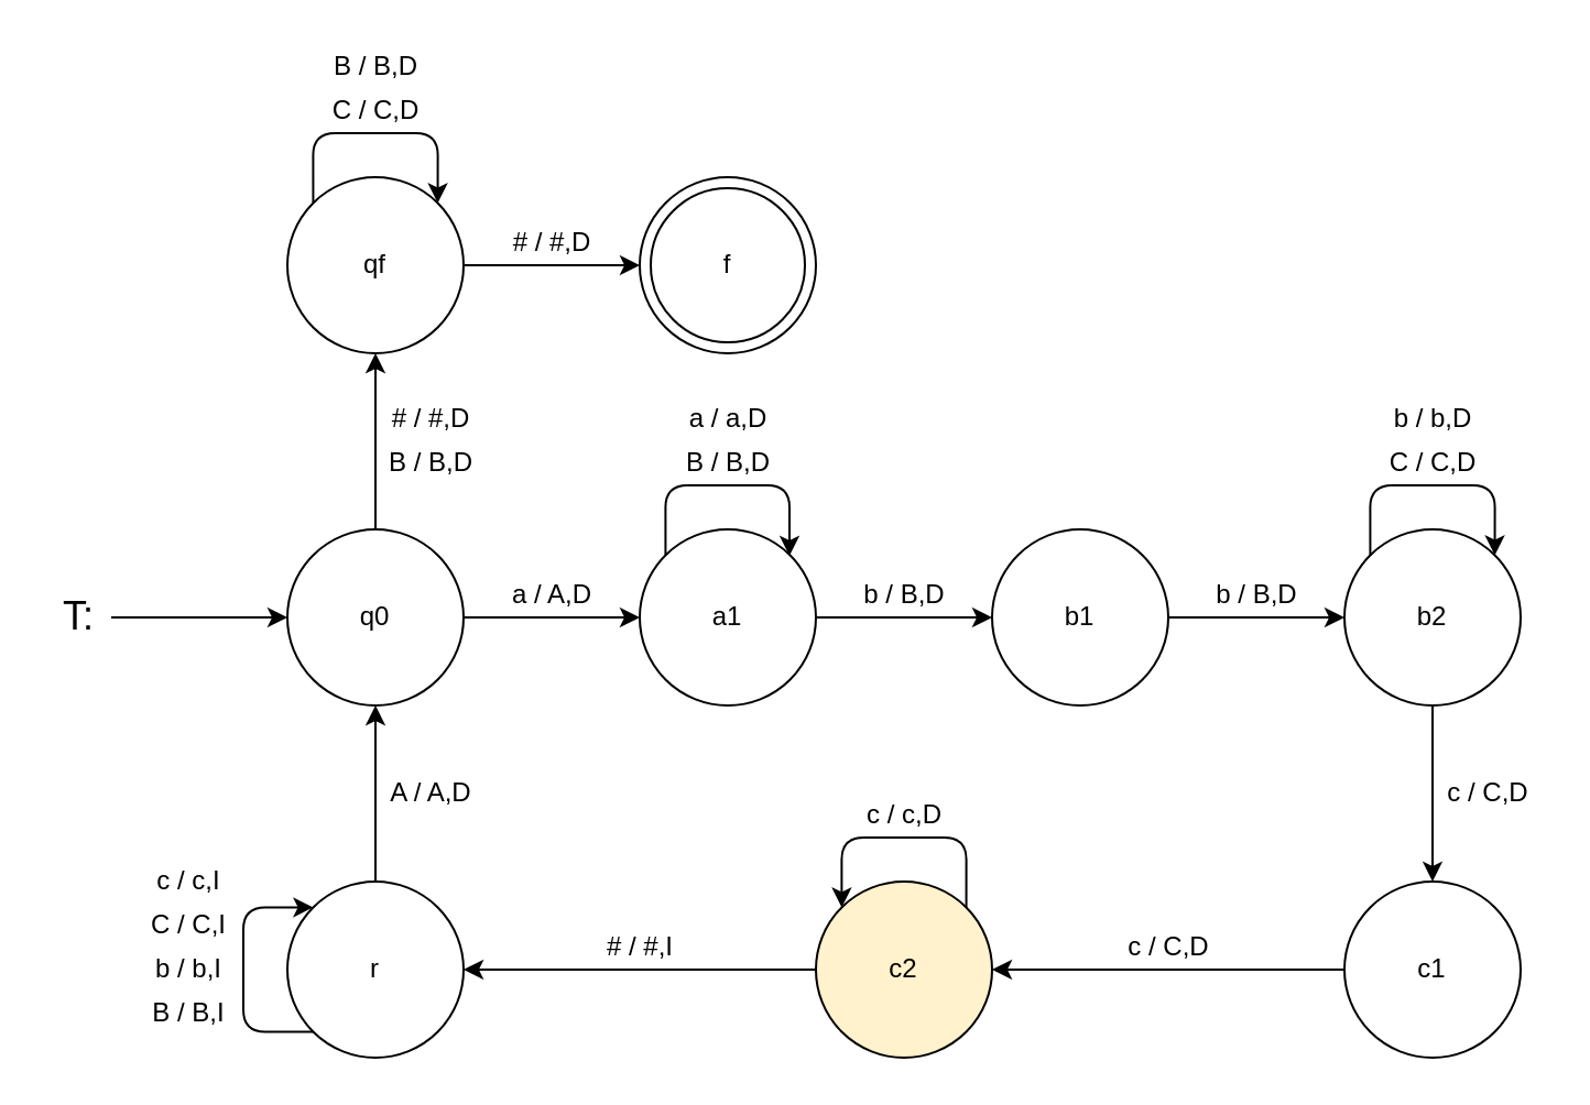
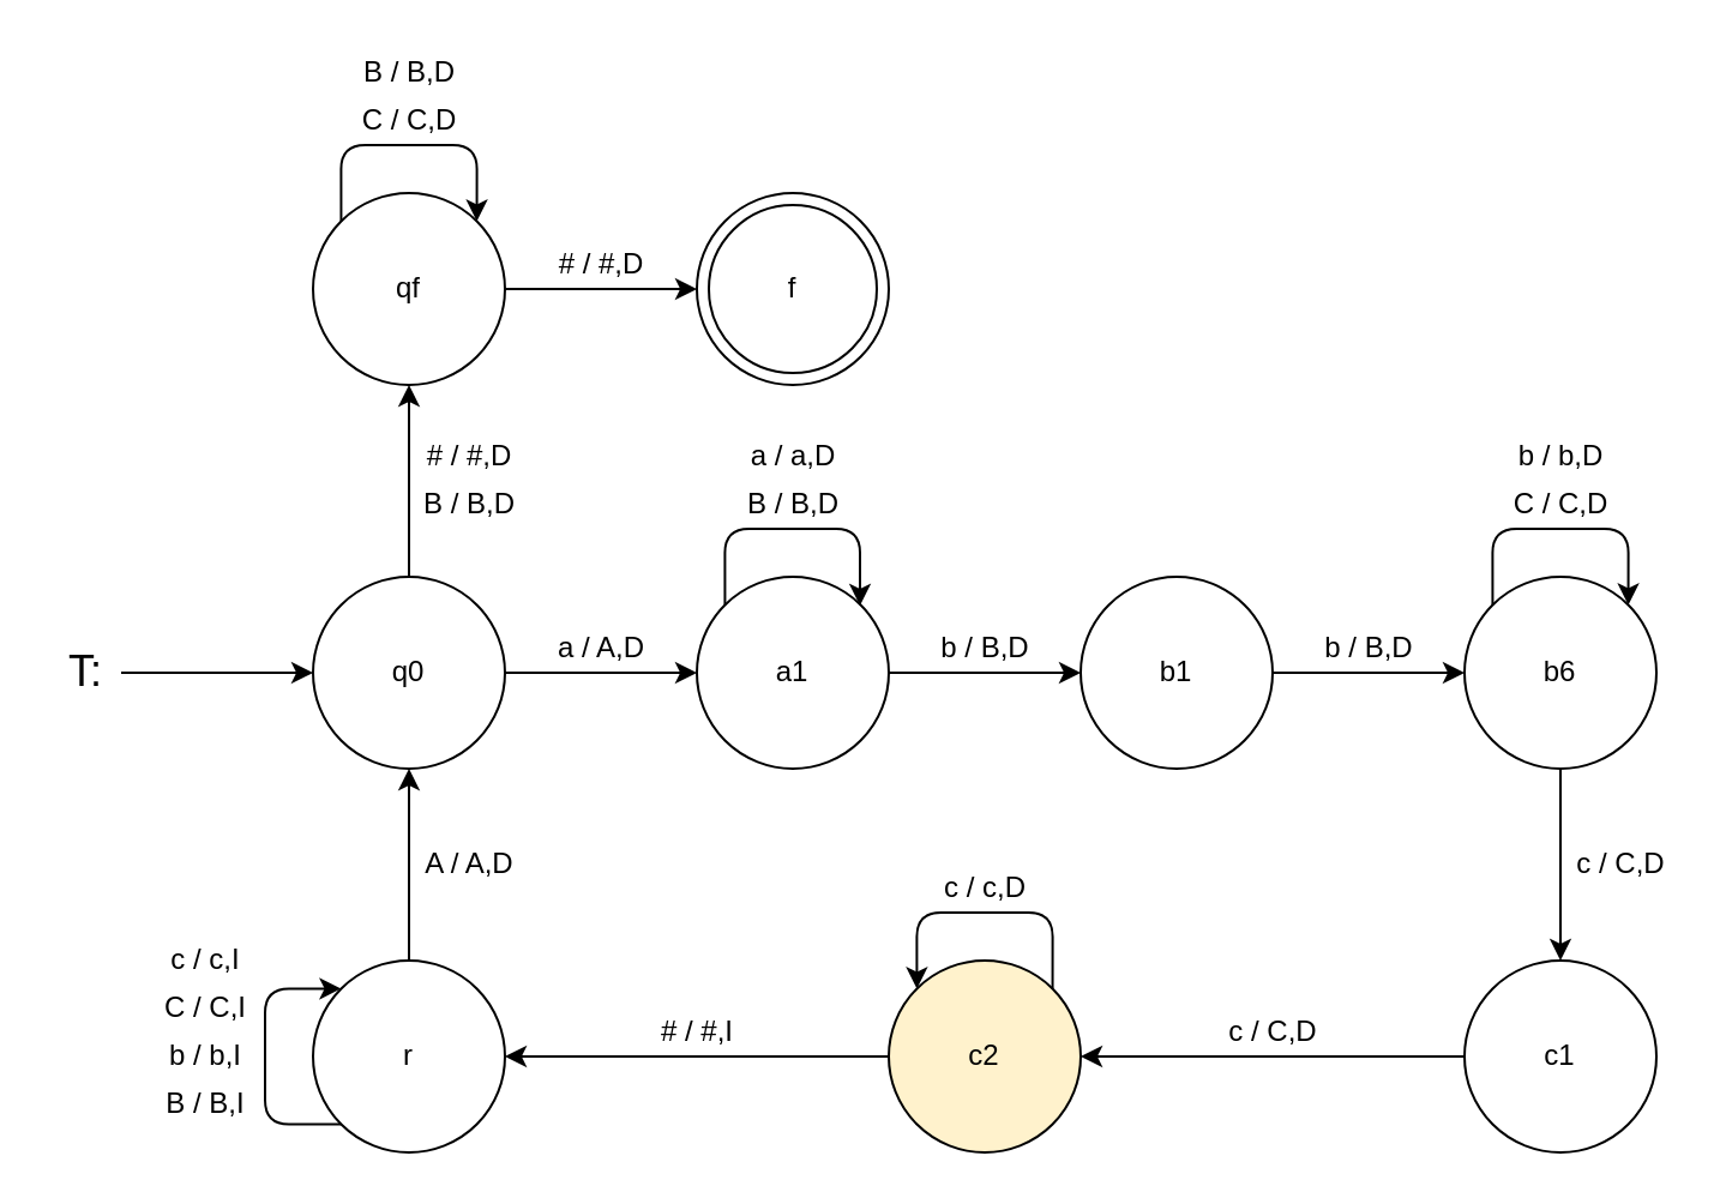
  <mxCell id="0" />
  <mxCell id="1" parent="0" />
  <mxCell id="2" value="&lt;font style=&quot;font-size: 18px&quot;&gt;T:&lt;/font&gt;" style="text;html=1;align=center;verticalAlign=middle;resizable=0;points=[];autosize=1;" parent="1" vertex="1"><mxGeometry x="20" y="270" width="30" height="20" as="geometry" /></mxCell>
  <mxCell id="3" value="q0" style="ellipse;whiteSpace=wrap;html=1;aspect=fixed;" parent="1" vertex="1"><mxGeometry x="130" y="240" width="80" height="80" as="geometry" /></mxCell>
  <mxCell id="4" value="" style="endArrow=classic;html=1;edgeStyle=orthogonalEdgeStyle;entryX=0;entryY=0.5;entryDx=0;entryDy=0;" parent="1" target="3" edge="1"><mxGeometry width="50" height="50" relative="1" as="geometry"><mxPoint x="50" y="280" as="sourcePoint" /><mxPoint x="140.45" y="250" as="targetPoint" /><Array as="points"><mxPoint x="90" y="280" /><mxPoint x="130" y="280" /></Array></mxGeometry></mxCell>
  <mxCell id="5" value="" style="endArrow=classic;html=1;edgeStyle=orthogonalEdgeStyle;entryX=0;entryY=0.5;entryDx=0;entryDy=0;exitX=1;exitY=0.5;exitDx=0;exitDy=0;" parent="1" source="3" target="11" edge="1"><mxGeometry width="50" height="50" relative="1" as="geometry"><mxPoint x="230" y="290" as="sourcePoint" /><mxPoint x="270" y="300" as="targetPoint" /><Array as="points" /></mxGeometry></mxCell>
  <mxCell id="6" value="a / A,D" style="text;html=1;align=center;verticalAlign=middle;resizable=0;points=[];autosize=1;" parent="1" vertex="1"><mxGeometry x="225" y="260" width="50" height="20" as="geometry" /></mxCell>
  <mxCell id="7" value="" style="ellipse;whiteSpace=wrap;html=1;aspect=fixed;" vertex="1" parent="1"><mxGeometry x="290" y="80" width="80" height="80" as="geometry" /></mxCell>
  <mxCell id="8" value="" style="endArrow=classic;html=1;exitX=0.5;exitY=0;exitDx=0;exitDy=0;entryX=0.5;entryY=1;entryDx=0;entryDy=0;" edge="1" parent="1" source="3" target="39"><mxGeometry width="50" height="50" relative="1" as="geometry"><mxPoint x="270" y="230" as="sourcePoint" /><mxPoint x="170" y="160" as="targetPoint" /></mxGeometry></mxCell>
  <mxCell id="9" value="# / #,D" style="text;html=1;align=center;verticalAlign=middle;resizable=0;points=[];autosize=1;" vertex="1" parent="1"><mxGeometry x="170" y="180" width="50" height="20" as="geometry" /></mxCell>
  <mxCell id="10" value="f" style="ellipse;whiteSpace=wrap;html=1;aspect=fixed;" vertex="1" parent="1"><mxGeometry x="295" y="85" width="70" height="70" as="geometry" /></mxCell>
  <mxCell id="11" value="a1" style="ellipse;whiteSpace=wrap;html=1;aspect=fixed;" vertex="1" parent="1"><mxGeometry x="290" y="240" width="80" height="80" as="geometry" /></mxCell>
  <mxCell id="12" value="" style="endArrow=classic;html=1;edgeStyle=orthogonalEdgeStyle;exitX=0;exitY=0;exitDx=0;exitDy=0;" edge="1" parent="1" source="11"><mxGeometry width="50" height="50" relative="1" as="geometry"><mxPoint x="290" y="210" as="sourcePoint" /><mxPoint x="358" y="252" as="targetPoint" /><Array as="points"><mxPoint x="302" y="220" /></Array></mxGeometry></mxCell>
  <mxCell id="13" value="a / a,D" style="text;html=1;align=center;verticalAlign=middle;resizable=0;points=[];autosize=1;" vertex="1" parent="1"><mxGeometry x="305" y="180" width="50" height="20" as="geometry" /></mxCell>
  <mxCell id="14" value="b1" style="ellipse;whiteSpace=wrap;html=1;aspect=fixed;" vertex="1" parent="1"><mxGeometry x="450" y="240" width="80" height="80" as="geometry" /></mxCell>
  <mxCell id="15" value="" style="endArrow=classic;html=1;edgeStyle=orthogonalEdgeStyle;entryX=0;entryY=0.5;entryDx=0;entryDy=0;exitX=1;exitY=0.5;exitDx=0;exitDy=0;" edge="1" parent="1" source="11" target="14"><mxGeometry width="50" height="50" relative="1" as="geometry"><mxPoint x="380" y="290" as="sourcePoint" /><mxPoint x="460" y="290" as="targetPoint" /><Array as="points" /></mxGeometry></mxCell>
  <mxCell id="16" value="b / B,D" style="text;html=1;align=center;verticalAlign=middle;resizable=0;points=[];autosize=1;" vertex="1" parent="1"><mxGeometry x="385" y="260" width="50" height="20" as="geometry" /></mxCell>
  <mxCell id="17" value="b / B,D" style="text;html=1;align=center;verticalAlign=middle;resizable=0;points=[];autosize=1;" vertex="1" parent="1"><mxGeometry x="545" y="260" width="50" height="20" as="geometry" /></mxCell>
- <mxCell id="18" value="b2" style="ellipse;whiteSpace=wrap;html=1;aspect=fixed;" vertex="1" parent="1"><mxGeometry x="610" y="240" width="80" height="80" as="geometry" /></mxCell>
+ <mxCell id="18" value="b6" style="ellipse;whiteSpace=wrap;html=1;aspect=fixed;" vertex="1" parent="1"><mxGeometry x="610" y="240" width="80" height="80" as="geometry" /></mxCell>
  <mxCell id="19" value="" style="endArrow=classic;html=1;edgeStyle=orthogonalEdgeStyle;exitX=1;exitY=0.5;exitDx=0;exitDy=0;entryX=0;entryY=0.5;entryDx=0;entryDy=0;" edge="1" parent="1" source="14" target="18"><mxGeometry width="50" height="50" relative="1" as="geometry"><mxPoint x="553.396" y="331.716" as="sourcePoint" /><mxPoint x="609.964" y="331.716" as="targetPoint" /><Array as="points"><mxPoint x="580" y="280" /><mxPoint x="580" y="280" /></Array></mxGeometry></mxCell>
  <mxCell id="20" value="c1" style="ellipse;whiteSpace=wrap;html=1;aspect=fixed;" vertex="1" parent="1"><mxGeometry x="610" y="400" width="80" height="80" as="geometry" /></mxCell>
  <mxCell id="21" value="b / b,D" style="text;html=1;align=center;verticalAlign=middle;resizable=0;points=[];autosize=1;" vertex="1" parent="1"><mxGeometry x="625" y="180" width="50" height="20" as="geometry" /></mxCell>
  <mxCell id="22" value="" style="endArrow=classic;html=1;edgeStyle=orthogonalEdgeStyle;exitX=0;exitY=0;exitDx=0;exitDy=0;entryX=1;entryY=0;entryDx=0;entryDy=0;" edge="1" parent="1" source="18" target="18"><mxGeometry width="50" height="50" relative="1" as="geometry"><mxPoint x="621.856" y="239.716" as="sourcePoint" /><mxPoint x="678.14" y="240" as="targetPoint" /><Array as="points"><mxPoint x="622" y="220" /><mxPoint x="678" y="220" /></Array></mxGeometry></mxCell>
  <mxCell id="23" value="" style="endArrow=classic;html=1;edgeStyle=orthogonalEdgeStyle;entryX=0.5;entryY=0;entryDx=0;entryDy=0;exitX=0.5;exitY=1;exitDx=0;exitDy=0;" edge="1" parent="1" source="18" target="20"><mxGeometry width="50" height="50" relative="1" as="geometry"><mxPoint x="630" y="340" as="sourcePoint" /><mxPoint x="620" y="290" as="targetPoint" /><Array as="points" /></mxGeometry></mxCell>
  <mxCell id="24" value="c / C,D" style="text;html=1;align=center;verticalAlign=middle;resizable=0;points=[];autosize=1;" vertex="1" parent="1"><mxGeometry x="650" y="350" width="50" height="20" as="geometry" /></mxCell>
  <mxCell id="25" value="B / B,D" style="text;html=1;align=center;verticalAlign=middle;resizable=0;points=[];autosize=1;" vertex="1" parent="1"><mxGeometry x="170" y="200" width="50" height="20" as="geometry" /></mxCell>
  <mxCell id="26" value="c2" style="ellipse;whiteSpace=wrap;html=1;aspect=fixed;fillColor=#fff2cc;" vertex="1" parent="1"><mxGeometry x="370" y="400" width="80" height="80" as="geometry" /></mxCell>
  <mxCell id="27" value="" style="endArrow=classic;html=1;edgeStyle=orthogonalEdgeStyle;exitX=0;exitY=0.5;exitDx=0;exitDy=0;entryX=1;entryY=0.5;entryDx=0;entryDy=0;" edge="1" parent="1" source="20" target="26"><mxGeometry width="50" height="50" relative="1" as="geometry"><mxPoint x="660" y="330" as="sourcePoint" /><mxPoint x="660" y="410" as="targetPoint" /><Array as="points" /></mxGeometry></mxCell>
  <mxCell id="28" value="c / C,D" style="text;html=1;align=center;verticalAlign=middle;resizable=0;points=[];autosize=1;" vertex="1" parent="1"><mxGeometry x="505" y="420" width="50" height="20" as="geometry" /></mxCell>
  <mxCell id="29" value="B / B,D" style="text;html=1;align=center;verticalAlign=middle;resizable=0;points=[];autosize=1;" vertex="1" parent="1"><mxGeometry x="305" y="200" width="50" height="20" as="geometry" /></mxCell>
  <mxCell id="30" value="C / C,D" style="text;html=1;align=center;verticalAlign=middle;resizable=0;points=[];autosize=1;" vertex="1" parent="1"><mxGeometry x="625" y="200" width="50" height="20" as="geometry" /></mxCell>
  <mxCell id="31" value="" style="endArrow=classic;html=1;exitX=1;exitY=0;exitDx=0;exitDy=0;edgeStyle=orthogonalEdgeStyle;entryX=0;entryY=0;entryDx=0;entryDy=0;" edge="1" parent="1" source="26" target="26"><mxGeometry width="50" height="50" relative="1" as="geometry"><mxPoint x="300" y="450" as="sourcePoint" /><mxPoint x="400" y="370.161" as="targetPoint" /><Array as="points"><mxPoint x="438" y="380" /><mxPoint x="382" y="380" /><mxPoint x="382" y="412" /></Array></mxGeometry></mxCell>
  <mxCell id="32" value="c / c,D" style="text;html=1;align=center;verticalAlign=middle;resizable=0;points=[];autosize=1;" vertex="1" parent="1"><mxGeometry x="385" y="360" width="50" height="20" as="geometry" /></mxCell>
  <mxCell id="33" value="r" style="ellipse;whiteSpace=wrap;html=1;aspect=fixed;" vertex="1" parent="1"><mxGeometry x="130" y="400" width="80" height="80" as="geometry" /></mxCell>
  <mxCell id="34" value="" style="endArrow=classic;html=1;edgeStyle=orthogonalEdgeStyle;exitX=0;exitY=0.5;exitDx=0;exitDy=0;entryX=1;entryY=0.5;entryDx=0;entryDy=0;" edge="1" parent="1" source="26" target="33"><mxGeometry width="50" height="50" relative="1" as="geometry"><mxPoint x="390" y="430" as="sourcePoint" /><mxPoint x="440" y="380" as="targetPoint" /></mxGeometry></mxCell>
  <mxCell id="35" value="# / #,I" style="text;html=1;align=center;verticalAlign=middle;resizable=0;points=[];autosize=1;" vertex="1" parent="1"><mxGeometry x="265" y="420" width="50" height="20" as="geometry" /></mxCell>
  <mxCell id="36" value="" style="endArrow=classic;html=1;exitX=0;exitY=1;exitDx=0;exitDy=0;edgeStyle=orthogonalEdgeStyle;entryX=0;entryY=0;entryDx=0;entryDy=0;" edge="1" parent="1" source="33" target="33"><mxGeometry width="50" height="50" relative="1" as="geometry"><mxPoint x="180" y="410" as="sourcePoint" /><mxPoint x="130" y="412" as="targetPoint" /><Array as="points"><mxPoint x="110" y="468" /><mxPoint x="110" y="412" /></Array></mxGeometry></mxCell>
  <mxCell id="37" value="" style="endArrow=classic;html=1;edgeStyle=orthogonalEdgeStyle;exitX=0.5;exitY=0;exitDx=0;exitDy=0;entryX=0.5;entryY=1;entryDx=0;entryDy=0;" edge="1" parent="1" source="33" target="3"><mxGeometry width="50" height="50" relative="1" as="geometry"><mxPoint x="385" y="350" as="sourcePoint" /><mxPoint x="145" y="350" as="targetPoint" /></mxGeometry></mxCell>
  <mxCell id="38" value="A / A,D" style="text;html=1;align=center;verticalAlign=middle;resizable=0;points=[];autosize=1;" vertex="1" parent="1"><mxGeometry x="170" y="350" width="50" height="20" as="geometry" /></mxCell>
  <mxCell id="39" value="qf" style="ellipse;whiteSpace=wrap;html=1;aspect=fixed;" vertex="1" parent="1"><mxGeometry x="130" y="80" width="80" height="80" as="geometry" /></mxCell>
  <mxCell id="40" value="# / #,D" style="text;html=1;align=center;verticalAlign=middle;resizable=0;points=[];autosize=1;" vertex="1" parent="1"><mxGeometry x="225" y="100" width="50" height="20" as="geometry" /></mxCell>
  <mxCell id="41" value="" style="endArrow=classic;html=1;exitX=1;exitY=0.5;exitDx=0;exitDy=0;entryX=0;entryY=0.5;entryDx=0;entryDy=0;" edge="1" parent="1" source="39" target="7"><mxGeometry width="50" height="50" relative="1" as="geometry"><mxPoint x="180" y="250" as="sourcePoint" /><mxPoint x="180" y="170" as="targetPoint" /></mxGeometry></mxCell>
  <mxCell id="42" value="" style="endArrow=classic;html=1;edgeStyle=orthogonalEdgeStyle;exitX=0;exitY=0;exitDx=0;exitDy=0;entryX=1;entryY=0;entryDx=0;entryDy=0;" edge="1" parent="1" source="39" target="39"><mxGeometry width="50" height="50" relative="1" as="geometry"><mxPoint x="145.016" y="79.716" as="sourcePoint" /><mxPoint x="201.3" y="80" as="targetPoint" /><Array as="points"><mxPoint x="142" y="60" /><mxPoint x="198" y="60" /></Array></mxGeometry></mxCell>
  <mxCell id="43" value="B / B,D" style="text;html=1;align=center;verticalAlign=middle;resizable=0;points=[];autosize=1;" vertex="1" parent="1"><mxGeometry x="145" y="20" width="50" height="20" as="geometry" /></mxCell>
  <mxCell id="44" value="C / C,D" style="text;html=1;align=center;verticalAlign=middle;resizable=0;points=[];autosize=1;" vertex="1" parent="1"><mxGeometry x="145" y="40" width="50" height="20" as="geometry" /></mxCell>
  <mxCell id="45" value="c / c,I" style="text;html=1;align=center;verticalAlign=middle;resizable=0;points=[];autosize=1;" vertex="1" parent="1"><mxGeometry x="65" y="390" width="40" height="20" as="geometry" /></mxCell>
  <mxCell id="46" value="C / C,I" style="text;html=1;align=center;verticalAlign=middle;resizable=0;points=[];autosize=1;" vertex="1" parent="1"><mxGeometry x="60" y="410" width="50" height="20" as="geometry" /></mxCell>
  <mxCell id="47" value="b / b,I" style="text;html=1;align=center;verticalAlign=middle;resizable=0;points=[];autosize=1;" vertex="1" parent="1"><mxGeometry x="60" y="430" width="50" height="20" as="geometry" /></mxCell>
  <mxCell id="48" value="B / B,I" style="text;html=1;align=center;verticalAlign=middle;resizable=0;points=[];autosize=1;" vertex="1" parent="1"><mxGeometry x="60" y="450" width="50" height="20" as="geometry" /></mxCell>
